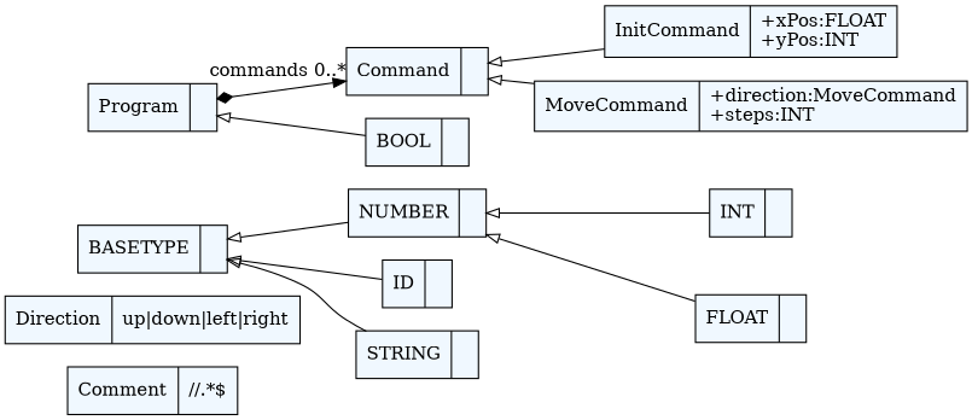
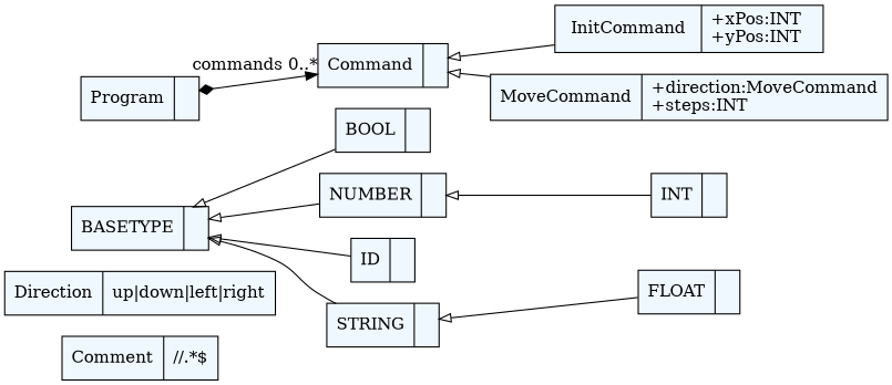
  digraph {
    fontname="DejaVu Serif"
    fontsize=8
    rankdir=LR
    node [fillcolor=aliceblue fontname="DejaVu Serif" shape=record style=filled]
    edge [arrowtail=empty dir=back fontname="DejaVu Serif"]
    n1 [label="{Comment|\/\/.*$}"]
    n2 [label="{Direction|up\|down\|left\|right}"]
    n3 [label="{Command|}"]
-   n4 [label="{InitCommand|+xPos:FLOAT\l+yPos:INT\l}"]
+   n4 [label="{InitCommand|+xPos:INT\l+yPos:INT\l}"]
    n5 [label="{MoveCommand|+direction:MoveCommand\l+steps:INT\l}"]
    n6 [label="{Program|}"]
    n7 [label="{INT|}"]
    n8 [label="{BASETYPE|}"]
    n9 [label="{NUMBER|}"]
    n10 [label="{BOOL|}"]
    n11 [label="{ID|}"]
    n12 [label="{STRING|}"]
    n13 [label="{FLOAT|}"]
    n3 -> n4
    n3 -> n5
    n6 -> n3 [arrowtail=diamond dir=both headlabel="commands 0..*"]
    n8 -> n9
-   n6 -> n10
+   n8 -> n10
    n8 -> n11
    n8 -> n12
    n9 -> n7
-   n9 -> n13
+   n12 -> n13
  }
